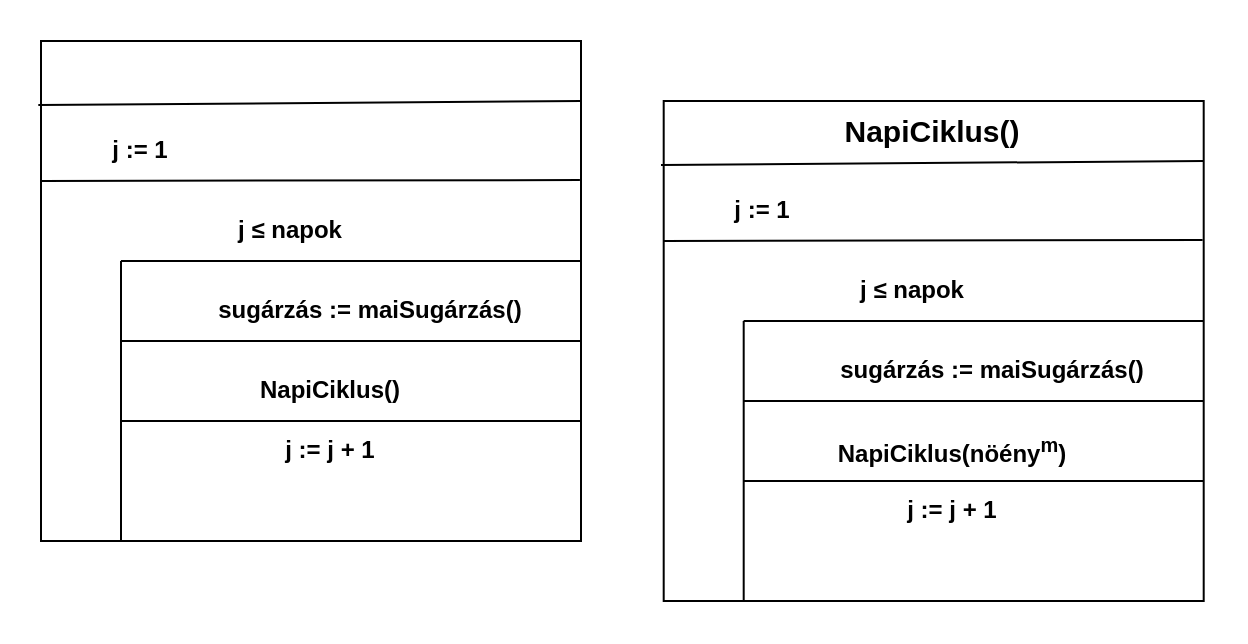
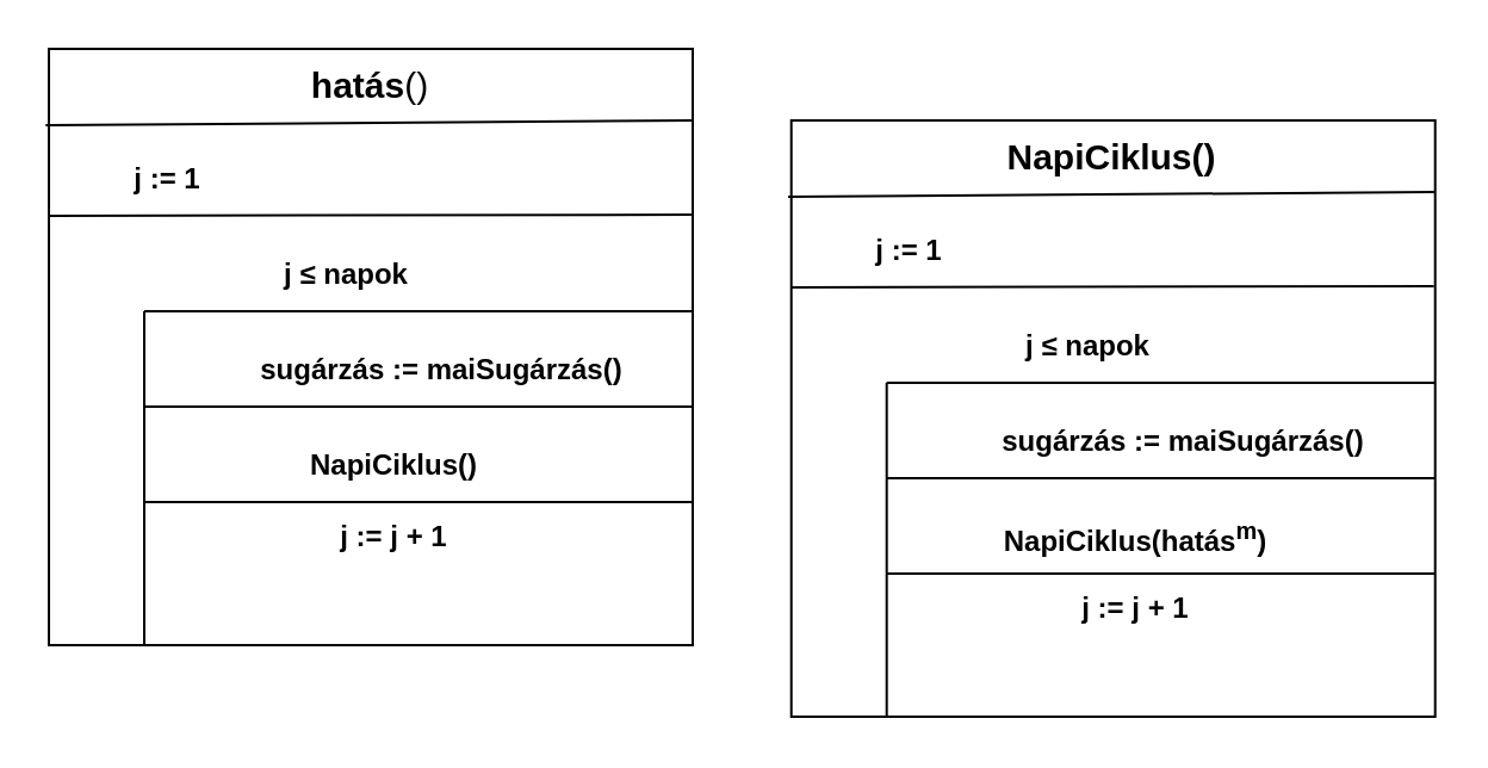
  <mxCell id="0" />
  <mxCell id="1" parent="0" />
  <mxCell id="2" value="" style="rounded=0;whiteSpace=wrap;html=1;" vertex="1" parent="1"><mxGeometry x="20" y="20" width="270" height="250" as="geometry" /></mxCell>
+ <mxCell id="3" value="&lt;font style=&quot;font-size: 15px;&quot;&gt;&lt;b&gt;&lt;font style=&quot;font-size: 15px;&quot;&gt;hatás&lt;/font&gt;&lt;/b&gt;()&lt;/font&gt;" style="text;html=1;align=center;verticalAlign=middle;whiteSpace=wrap;rounded=0;" vertex="1" parent="1"><mxGeometry x="125" y="20" width="60" height="30" as="geometry" /></mxCell>
  <mxCell id="4" value="" style="endArrow=none;html=1;rounded=0;entryX=1;entryY=0.12;entryDx=0;entryDy=0;entryPerimeter=0;exitX=-0.005;exitY=0.128;exitDx=0;exitDy=0;exitPerimeter=0;" edge="1" parent="1" source="2" target="2"><mxGeometry width="50" height="50" relative="1" as="geometry"><mxPoint x="20" y="60" as="sourcePoint" /><mxPoint x="70" y="10" as="targetPoint" /></mxGeometry></mxCell>
  <mxCell id="5" value="&lt;b&gt;j := 1&lt;/b&gt;" style="text;html=1;align=center;verticalAlign=middle;whiteSpace=wrap;rounded=0;" vertex="1" parent="1"><mxGeometry x="40" y="60" width="60" height="30" as="geometry" /></mxCell>
  <mxCell id="6" value="" style="endArrow=none;html=1;rounded=0;entryX=0.998;entryY=0.278;entryDx=0;entryDy=0;entryPerimeter=0;" edge="1" parent="1" target="2"><mxGeometry width="50" height="50" relative="1" as="geometry"><mxPoint x="20" y="90" as="sourcePoint" /><mxPoint x="70" y="40" as="targetPoint" /></mxGeometry></mxCell>
  <mxCell id="7" value="&lt;b&gt;j ≤ napok&lt;/b&gt;" style="text;html=1;align=center;verticalAlign=middle;whiteSpace=wrap;rounded=0;" vertex="1" parent="1"><mxGeometry x="110" y="100" width="70" height="30" as="geometry" /></mxCell>
  <mxCell id="8" value="" style="endArrow=none;html=1;rounded=0;exitX=0.148;exitY=0.44;exitDx=0;exitDy=0;exitPerimeter=0;" edge="1" parent="1" source="2"><mxGeometry width="50" height="50" relative="1" as="geometry"><mxPoint x="240" y="180" as="sourcePoint" /><mxPoint x="290" y="130" as="targetPoint" /></mxGeometry></mxCell>
  <mxCell id="9" value="" style="endArrow=none;html=1;rounded=0;" edge="1" parent="1"><mxGeometry width="50" height="50" relative="1" as="geometry"><mxPoint x="60" y="270" as="sourcePoint" /><mxPoint x="60" y="130" as="targetPoint" /></mxGeometry></mxCell>
  <mxCell id="10" value="&lt;b&gt;sugárzás := maiSugárzás()&lt;/b&gt;" style="text;html=1;align=center;verticalAlign=middle;whiteSpace=wrap;rounded=0;" vertex="1" parent="1"><mxGeometry x="100" y="140" width="170" height="30" as="geometry" /></mxCell>
  <mxCell id="11" value="" style="endArrow=none;html=1;rounded=0;" edge="1" parent="1"><mxGeometry width="50" height="50" relative="1" as="geometry"><mxPoint x="60" y="170" as="sourcePoint" /><mxPoint x="290" y="170" as="targetPoint" /></mxGeometry></mxCell>
  <mxCell id="12" value="" style="endArrow=none;html=1;rounded=0;" edge="1" parent="1"><mxGeometry width="50" height="50" relative="1" as="geometry"><mxPoint x="60" y="210" as="sourcePoint" /><mxPoint x="290" y="210" as="targetPoint" /></mxGeometry></mxCell>
  <mxCell id="13" value="&lt;b&gt;NapiCiklus()&lt;/b&gt;" style="text;html=1;align=center;verticalAlign=middle;whiteSpace=wrap;rounded=0;" vertex="1" parent="1"><mxGeometry x="80" y="180" width="170" height="30" as="geometry" /></mxCell>
  <mxCell id="14" value="&lt;b&gt;j := j + 1&lt;/b&gt;" style="text;html=1;align=center;verticalAlign=middle;whiteSpace=wrap;rounded=0;" vertex="1" parent="1"><mxGeometry x="80" y="210" width="170" height="30" as="geometry" /></mxCell>
  <mxCell id="15" value="" style="rounded=0;whiteSpace=wrap;html=1;" vertex="1" parent="1"><mxGeometry x="331.35" y="50" width="270" height="250" as="geometry" /></mxCell>
  <mxCell id="16" value="&lt;span style=&quot;font-size: 15px;&quot;&gt;&lt;b&gt;NapiCiklus()&lt;/b&gt;&lt;/span&gt;" style="text;html=1;align=center;verticalAlign=middle;whiteSpace=wrap;rounded=0;" vertex="1" parent="1"><mxGeometry x="436.35" y="50" width="60" height="30" as="geometry" /></mxCell>
  <mxCell id="17" value="" style="endArrow=none;html=1;rounded=0;entryX=1;entryY=0.12;entryDx=0;entryDy=0;entryPerimeter=0;exitX=-0.005;exitY=0.128;exitDx=0;exitDy=0;exitPerimeter=0;" edge="1" parent="1" source="15" target="15"><mxGeometry width="50" height="50" relative="1" as="geometry"><mxPoint x="331.35" y="90" as="sourcePoint" /><mxPoint x="381.35" y="40" as="targetPoint" /></mxGeometry></mxCell>
  <mxCell id="18" value="&lt;b&gt;j := 1&lt;/b&gt;" style="text;html=1;align=center;verticalAlign=middle;whiteSpace=wrap;rounded=0;" vertex="1" parent="1"><mxGeometry x="351.35" y="90" width="60" height="30" as="geometry" /></mxCell>
  <mxCell id="19" value="" style="endArrow=none;html=1;rounded=0;entryX=0.998;entryY=0.278;entryDx=0;entryDy=0;entryPerimeter=0;" edge="1" parent="1" target="15"><mxGeometry width="50" height="50" relative="1" as="geometry"><mxPoint x="331.35" y="120" as="sourcePoint" /><mxPoint x="381.35" y="70" as="targetPoint" /></mxGeometry></mxCell>
  <mxCell id="20" value="&lt;b&gt;j ≤ napok&lt;/b&gt;" style="text;html=1;align=center;verticalAlign=middle;whiteSpace=wrap;rounded=0;" vertex="1" parent="1"><mxGeometry x="421.35" y="130" width="70" height="30" as="geometry" /></mxCell>
  <mxCell id="21" value="" style="endArrow=none;html=1;rounded=0;exitX=0.148;exitY=0.44;exitDx=0;exitDy=0;exitPerimeter=0;" edge="1" parent="1" source="15"><mxGeometry width="50" height="50" relative="1" as="geometry"><mxPoint x="551.35" y="210" as="sourcePoint" /><mxPoint x="601.35" y="160" as="targetPoint" /></mxGeometry></mxCell>
  <mxCell id="22" value="" style="endArrow=none;html=1;rounded=0;" edge="1" parent="1"><mxGeometry width="50" height="50" relative="1" as="geometry"><mxPoint x="371.35" y="300" as="sourcePoint" /><mxPoint x="371.35" y="160" as="targetPoint" /></mxGeometry></mxCell>
  <mxCell id="23" value="&lt;b&gt;sugárzás := maiSugárzás()&lt;/b&gt;" style="text;html=1;align=center;verticalAlign=middle;whiteSpace=wrap;rounded=0;" vertex="1" parent="1"><mxGeometry x="411.35" y="170" width="170" height="30" as="geometry" /></mxCell>
  <mxCell id="24" value="" style="endArrow=none;html=1;rounded=0;" edge="1" parent="1"><mxGeometry width="50" height="50" relative="1" as="geometry"><mxPoint x="371.35" y="200" as="sourcePoint" /><mxPoint x="601.35" y="200" as="targetPoint" /></mxGeometry></mxCell>
  <mxCell id="25" value="" style="endArrow=none;html=1;rounded=0;" edge="1" parent="1"><mxGeometry width="50" height="50" relative="1" as="geometry"><mxPoint x="371.35" y="240" as="sourcePoint" /><mxPoint x="601.35" y="240" as="targetPoint" /></mxGeometry></mxCell>
- <mxCell id="26" value="&lt;b&gt;NapiCiklus(nöény&lt;sup&gt;m&lt;/sup&gt;)&lt;/b&gt;" style="text;html=1;align=center;verticalAlign=middle;whiteSpace=wrap;rounded=0;" vertex="1" parent="1"><mxGeometry x="391.35" y="210" width="170" height="30" as="geometry" /></mxCell>
+ <mxCell id="26" value="&lt;b&gt;NapiCiklus(hatás&lt;sup&gt;m&lt;/sup&gt;)&lt;/b&gt;" style="text;html=1;align=center;verticalAlign=middle;whiteSpace=wrap;rounded=0;" vertex="1" parent="1"><mxGeometry x="391.35" y="210" width="170" height="30" as="geometry" /></mxCell>
  <mxCell id="27" value="&lt;b&gt;j := j + 1&lt;/b&gt;" style="text;html=1;align=center;verticalAlign=middle;whiteSpace=wrap;rounded=0;" vertex="1" parent="1"><mxGeometry x="391.35" y="240" width="170" height="30" as="geometry" /></mxCell>
